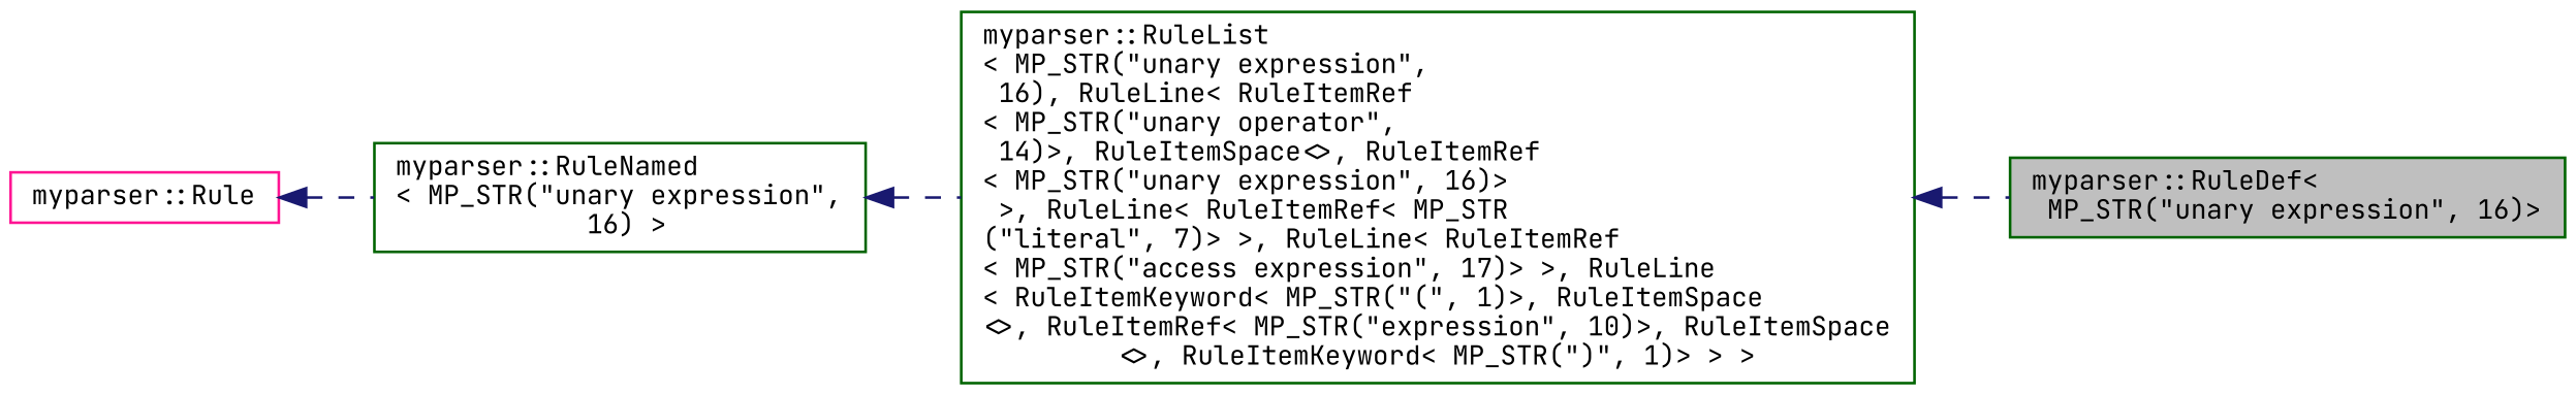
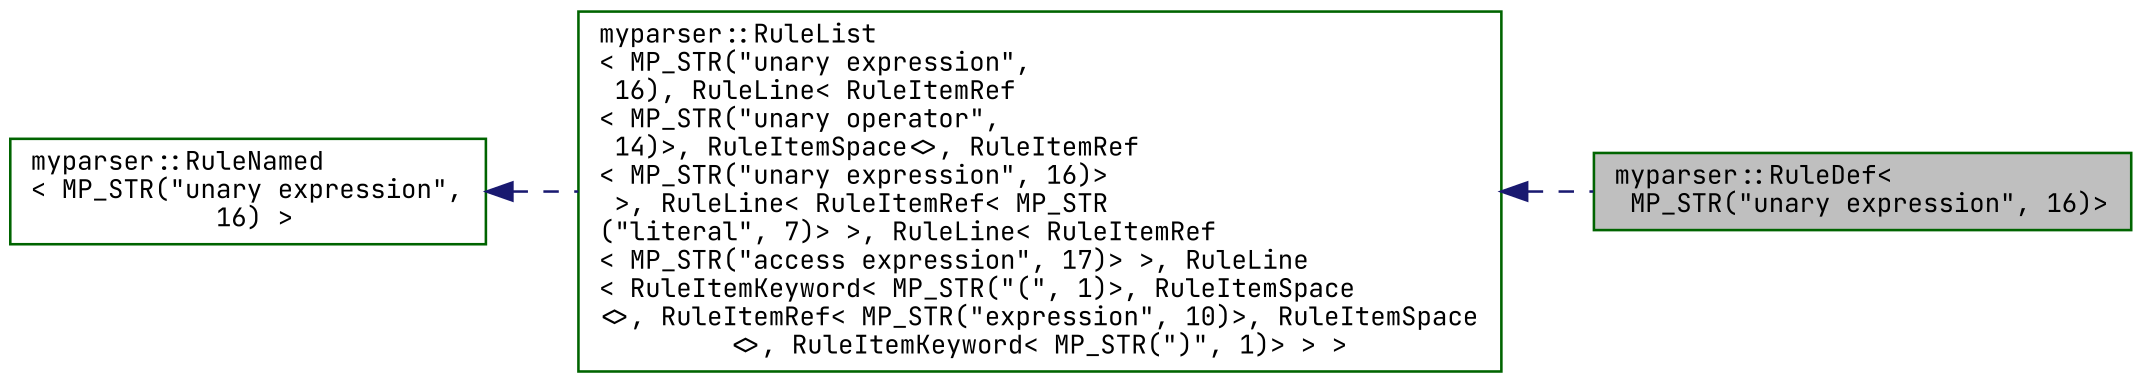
  digraph {
    rankdir=LR
    fontname="JetBrains Mono"
    node [color=darkgreen fillcolor=white fontname="JetBrains Mono" fontsize=10 shape=record style=filled]
    edge [color=midnightblue dir=back fontname="JetBrains Mono" fontsize=10 labelfontname=Helvetica labelfontsize=10 style=dashed]
    n1 [fillcolor=grey75 fontcolor=black height=0.2 label="myparser::RuleDef\<\l MP_STR(\"unary expression\", 16)\>" width=0.4]
    n2 [height=0.2 label="myparser::RuleList\l\< MP_STR(\"unary expression\",\l 16), RuleLine\< RuleItemRef\l\< MP_STR(\"unary operator\",\l 14)\>, RuleItemSpace\<\>, RuleItemRef\l\< MP_STR(\"unary expression\", 16)\>\l \>, RuleLine\< RuleItemRef\< MP_STR\l(\"literal\", 7)\> \>, RuleLine\< RuleItemRef\l\< MP_STR(\"access expression\", 17)\> \>, RuleLine\l\< RuleItemKeyword\< MP_STR(\"(\", 1)\>, RuleItemSpace\l\<\>, RuleItemRef\< MP_STR(\"expression\", 10)\>, RuleItemSpace\l\<\>, RuleItemKeyword\< MP_STR(\")\", 1)\> \> \>" width=0.4]
    n3 [height=0.2 label="myparser::RuleNamed\l\< MP_STR(\"unary expression\",\l 16) \>" width=0.4]
-   n4 [color=deeppink height=0.2 label="myparser::Rule" width=0.4]
    n2 -> n1
    n3 -> n2
-   n4 -> n3
  }
